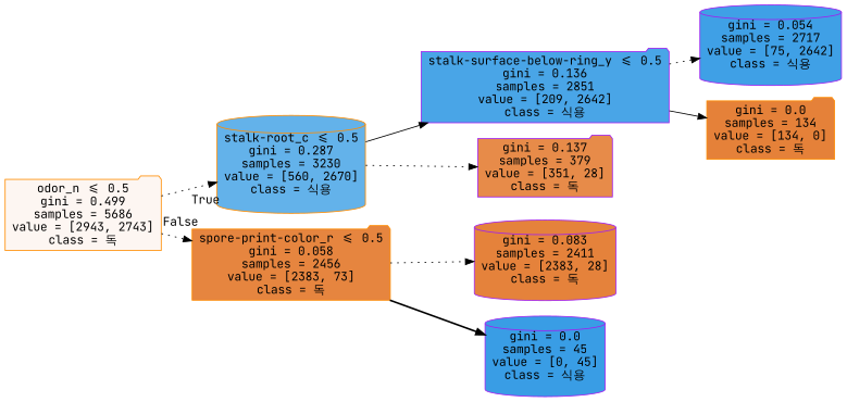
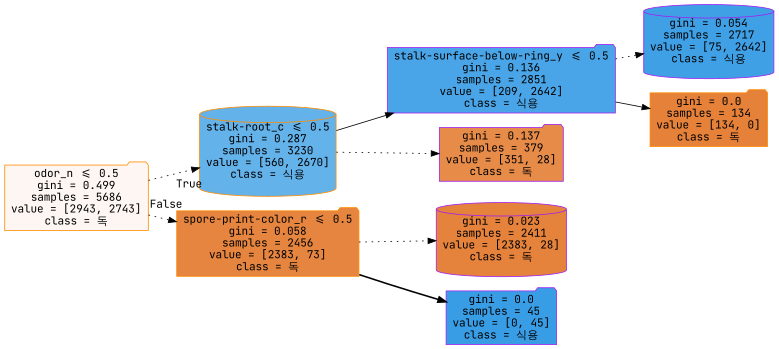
  digraph {
    fontname="JetBrains Mono"
    rankdir=LR
    node [color=purple fontname="JetBrains Mono" shape=folder style="filled, rounded"]
    edge [fontname="JetBrains Mono" style=dotted]
    n1 [color=darkorange fillcolor="#fdf6f2" label="odor_n <= 0.5\ngini = 0.499\nsamples = 5686\nvalue = [2943, 2743]\nclass = 독"]
    n2 [color=darkorange fillcolor="#63b2ea" label="stalk-root_c <= 0.5\ngini = 0.287\nsamples = 3230\nvalue = [560, 2670]\nclass = 식용" shape=cylinder]
    n3 [color=darkorange fillcolor="#e6853f" label="spore-print-color_r <= 0.5\ngini = 0.058\nsamples = 2456\nvalue = [2383, 73]\nclass = 독"]
    n4 [fillcolor="#49a5e7" label="stalk-surface-below-ring_y <= 0.5\ngini = 0.136\nsamples = 2851\nvalue = [209, 2642]\nclass = 식용"]
    n5 [fillcolor="#e78b49" label="gini = 0.137\nsamples = 379\nvalue = [351, 28]\nclass = 독"]
-   n6 [fillcolor="#e5823b" label="gini = 0.083\nsamples = 2411\nvalue = [2383, 28]\nclass = 독" shape=cylinder]
-   n7 [fillcolor="#399de5" label="gini = 0.0\nsamples = 45\nvalue = [0, 45]\nclass = 식용" shape=cylinder]
+   n6 [fillcolor="#e5823b" label="gini = 0.023\nsamples = 2411\nvalue = [2383, 28]\nclass = 독" shape=cylinder]
+   n7 [fillcolor="#399de5" label="gini = 0.0\nsamples = 45\nvalue = [0, 45]\nclass = 식용"]
    n8 [fillcolor="#3fa0e6" label="gini = 0.054\nsamples = 2717\nvalue = [75, 2642]\nclass = 식용" shape=cylinder]
    n9 [color=darkorange fillcolor="#e58139" label="gini = 0.0\nsamples = 134\nvalue = [134, 0]\nclass = 독"]
    n1 -> n2 [headlabel=True labelangle=45 labeldistance=2.5]
    n1 -> n3 [headlabel=False labelangle=-45 labeldistance=2.5]
    n2 -> n4 [style=solid]
    n2 -> n5
    n3 -> n6
    n3 -> n7 [style=bold]
    n4 -> n8
    n4 -> n9 [style=solid]
  }
